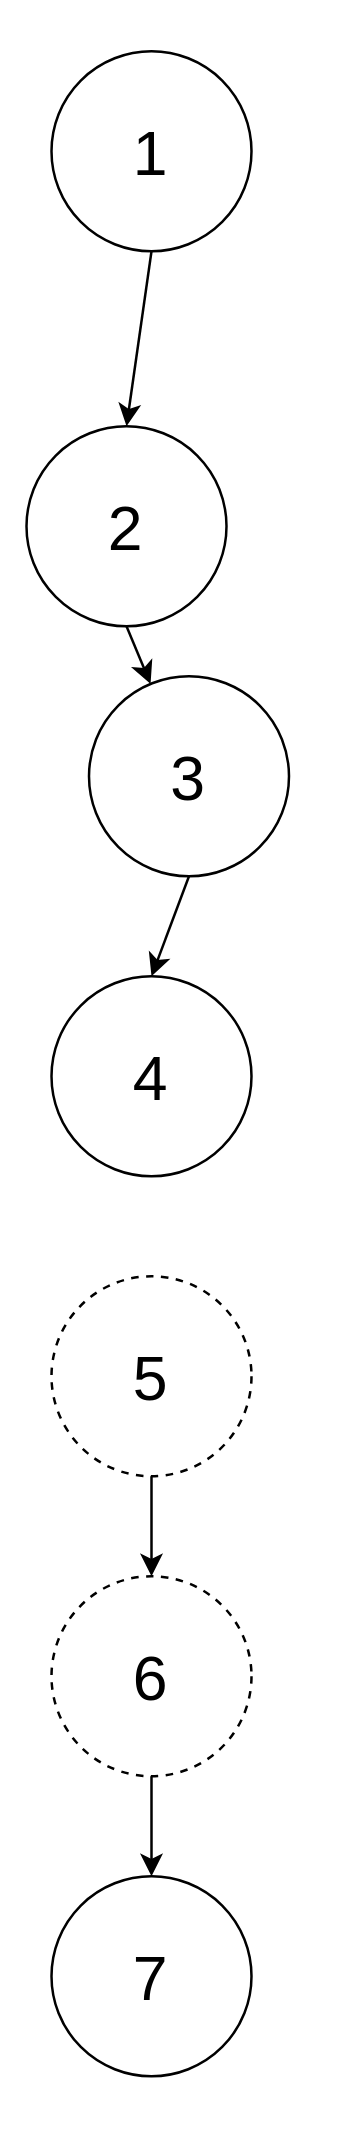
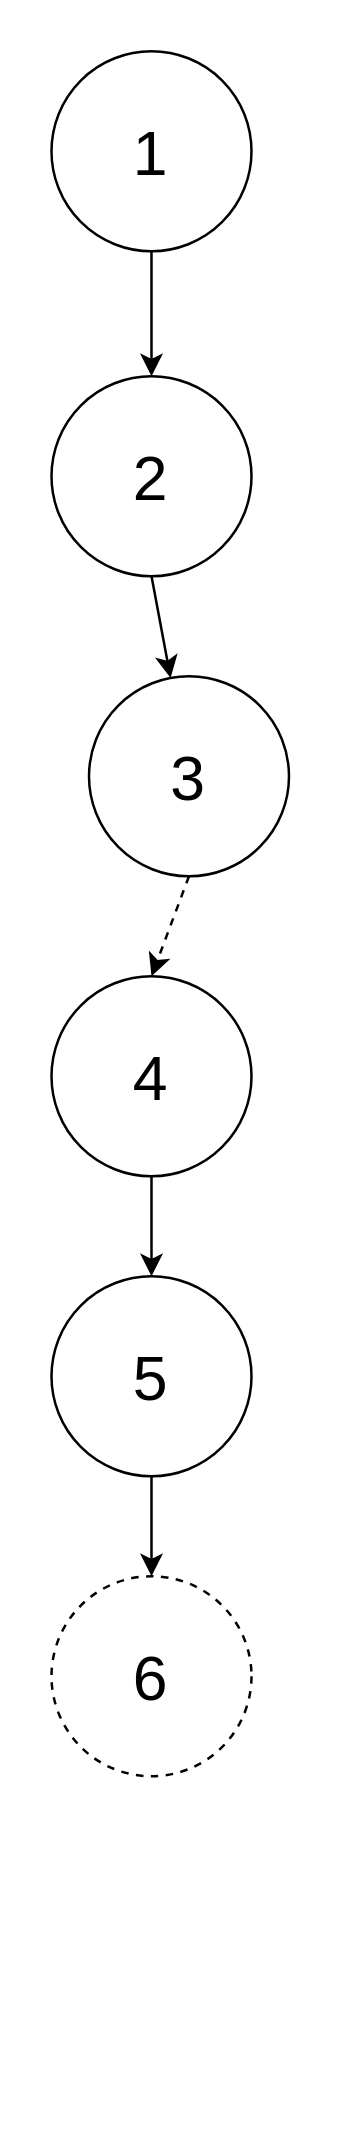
  <mxCell id="0" />
  <mxCell id="1" parent="0" />
  <mxCell id="2" value="&lt;font style=&quot;font-size: 25px&quot;&gt;1&lt;/font&gt;" style="ellipse;whiteSpace=wrap;html=1;aspect=fixed;" vertex="1" parent="1"><mxGeometry x="20" y="20" width="80" height="80" as="geometry" /></mxCell>
- <mxCell id="3" value="&lt;font style=&quot;font-size: 25px&quot;&gt;2&lt;/font&gt;" style="ellipse;whiteSpace=wrap;html=1;aspect=fixed;" vertex="1" parent="1"><mxGeometry x="10" y="170" width="80" height="80" as="geometry" /></mxCell>
+ <mxCell id="3" value="&lt;font style=&quot;font-size: 25px&quot;&gt;2&lt;/font&gt;" style="ellipse;whiteSpace=wrap;html=1;aspect=fixed;" vertex="1" parent="1"><mxGeometry x="20" y="150" width="80" height="80" as="geometry" /></mxCell>
  <mxCell id="4" value="&lt;font style=&quot;font-size: 25px&quot;&gt;3&lt;/font&gt;" style="ellipse;whiteSpace=wrap;html=1;aspect=fixed;" vertex="1" parent="1"><mxGeometry x="35" y="270" width="80" height="80" as="geometry" /></mxCell>
  <mxCell id="5" value="&lt;font style=&quot;font-size: 25px&quot;&gt;4&lt;/font&gt;" style="ellipse;whiteSpace=wrap;html=1;aspect=fixed;" vertex="1" parent="1"><mxGeometry x="20" y="390" width="80" height="80" as="geometry" /></mxCell>
- <mxCell id="6" value="&lt;font style=&quot;font-size: 25px&quot;&gt;5&lt;/font&gt;" style="ellipse;whiteSpace=wrap;html=1;aspect=fixed;dashed=1;" vertex="1" parent="1"><mxGeometry x="20" y="510" width="80" height="80" as="geometry" /></mxCell>
+ <mxCell id="6" value="&lt;font style=&quot;font-size: 25px&quot;&gt;5&lt;/font&gt;" style="ellipse;whiteSpace=wrap;html=1;aspect=fixed;" vertex="1" parent="1"><mxGeometry x="20" y="510" width="80" height="80" as="geometry" /></mxCell>
  <mxCell id="7" value="" style="endArrow=classic;html=1;exitX=0.5;exitY=1;exitDx=0;exitDy=0;entryX=0.5;entryY=0;entryDx=0;entryDy=0;" edge="1" parent="1" source="2" target="3"><mxGeometry width="50" height="50" relative="1" as="geometry"><mxPoint x="50" y="150" as="sourcePoint" /><mxPoint x="110" y="160" as="targetPoint" /></mxGeometry></mxCell>
  <mxCell id="8" value="" style="endArrow=classic;html=1;exitX=0.5;exitY=1;exitDx=0;exitDy=0;" edge="1" parent="1" source="3" target="4"><mxGeometry width="50" height="50" relative="1" as="geometry"><mxPoint x="-30" y="260" as="sourcePoint" /><mxPoint x="20" y="210" as="targetPoint" /></mxGeometry></mxCell>
- <mxCell id="9" value="" style="endArrow=classic;html=1;exitX=0.5;exitY=1;exitDx=0;exitDy=0;entryX=0.5;entryY=0;entryDx=0;entryDy=0;" edge="1" parent="1" source="4" target="5"><mxGeometry width="50" height="50" relative="1" as="geometry"><mxPoint x="-110" y="370" as="sourcePoint" /><mxPoint x="-60" y="320" as="targetPoint" /></mxGeometry></mxCell>
+ <mxCell id="9" value="" style="endArrow=classic;html=1;exitX=0.5;exitY=1;exitDx=0;exitDy=0;entryX=0.5;entryY=0;entryDx=0;entryDy=0;dashed=1;" edge="1" parent="1" source="4" target="5"><mxGeometry width="50" height="50" relative="1" as="geometry"><mxPoint x="-110" y="370" as="sourcePoint" /><mxPoint x="-60" y="320" as="targetPoint" /></mxGeometry></mxCell>
+ <mxCell id="10" value="" style="endArrow=classic;html=1;exitX=0.5;exitY=1;exitDx=0;exitDy=0;entryX=0.5;entryY=0;entryDx=0;entryDy=0;" edge="1" parent="1" source="5" target="6"><mxGeometry width="50" height="50" relative="1" as="geometry"><mxPoint x="-70" y="490" as="sourcePoint" /><mxPoint x="-20" y="440" as="targetPoint" /></mxGeometry></mxCell>
  <mxCell id="11" value="&lt;font style=&quot;font-size: 25px&quot;&gt;6&lt;/font&gt;" style="ellipse;whiteSpace=wrap;html=1;aspect=fixed;dashed=1;" vertex="1" parent="1"><mxGeometry x="20" y="630" width="80" height="80" as="geometry" /></mxCell>
- <mxCell id="12" value="&lt;font style=&quot;font-size: 25px&quot;&gt;7&lt;/font&gt;" style="ellipse;whiteSpace=wrap;html=1;aspect=fixed;" vertex="1" parent="1"><mxGeometry x="20" y="750" width="80" height="80" as="geometry" /></mxCell>
  <mxCell id="13" value="" style="endArrow=classic;html=1;exitX=0.5;exitY=1;exitDx=0;exitDy=0;entryX=0.5;entryY=0;entryDx=0;entryDy=0;" edge="1" parent="1" source="6" target="11"><mxGeometry width="50" height="50" relative="1" as="geometry"><mxPoint x="-80" y="660" as="sourcePoint" /><mxPoint x="-30" y="610" as="targetPoint" /></mxGeometry></mxCell>
- <mxCell id="14" value="" style="endArrow=classic;html=1;exitX=0.5;exitY=1;exitDx=0;exitDy=0;" edge="1" parent="1" source="11" target="12"><mxGeometry width="50" height="50" relative="1" as="geometry"><mxPoint x="-90" y="770" as="sourcePoint" /><mxPoint x="-40" y="720" as="targetPoint" /></mxGeometry></mxCell>
